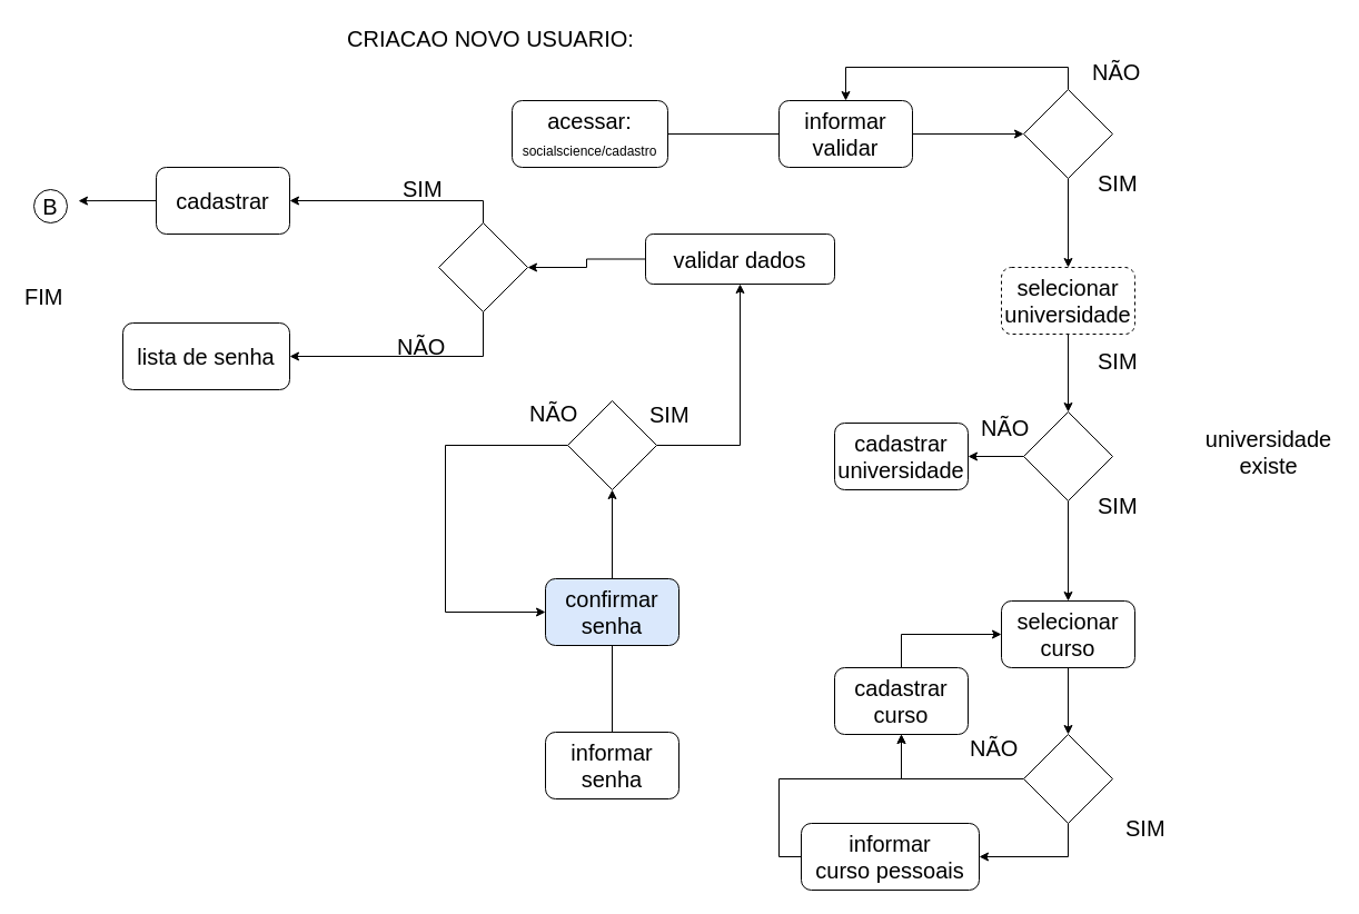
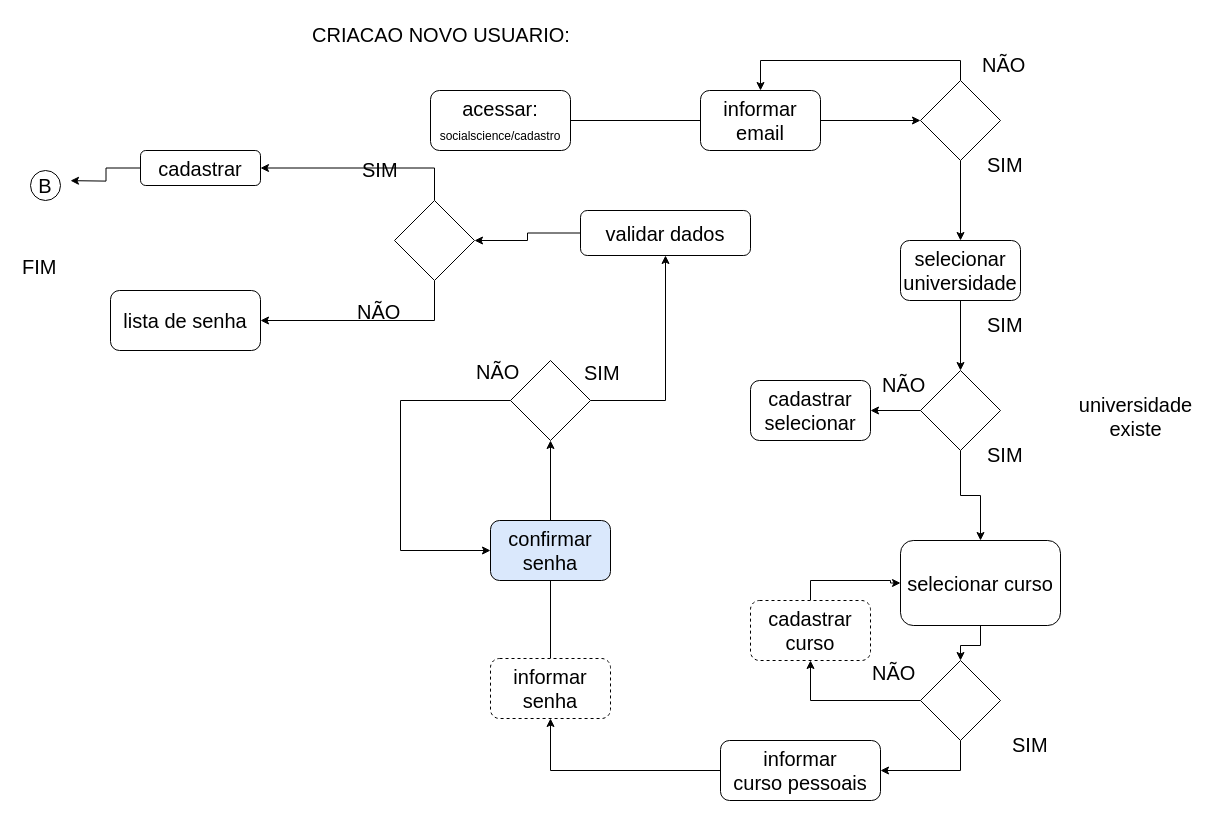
  <mxCell id="0" />
  <mxCell id="1" parent="0" />
  <mxCell id="2" value="CRIACAO NOVO USUARIO:" style="text;html=1;resizable=0;points=[];autosize=1;align=left;verticalAlign=top;spacingTop=-4;fontSize=20;" vertex="1" parent="1"><mxGeometry x="310" y="20" width="170" height="10" as="geometry" /></mxCell>
  <mxCell id="3" style="edgeStyle=orthogonalEdgeStyle;rounded=0;orthogonalLoop=1;jettySize=auto;html=1;entryX=0;entryY=0.5;entryDx=0;entryDy=0;fontSize=20;endArrow=none;" edge="1" parent="1" source="4" target="6"><mxGeometry relative="1" as="geometry" /></mxCell>
- <mxCell id="4" value="acessar:&lt;br&gt;&lt;font style=&quot;font-size: 12px&quot;&gt;socialscience/cadastro&lt;/font&gt;" style="rounded=1;whiteSpace=wrap;html=1;fontSize=20;" vertex="1" parent="1"><mxGeometry x="460" y="90" width="140" height="60" as="geometry" /></mxCell>
+ <mxCell id="4" value="acessar:&lt;br&gt;&lt;font style=&quot;font-size: 12px&quot;&gt;socialscience/cadastro&lt;/font&gt;" style="rounded=1;whiteSpace=wrap;html=1;fontSize=20;" vertex="1" parent="1"><mxGeometry x="430" y="90" width="140" height="60" as="geometry" /></mxCell>
  <mxCell id="5" style="edgeStyle=orthogonalEdgeStyle;rounded=0;orthogonalLoop=1;jettySize=auto;html=1;fontSize=20;" edge="1" parent="1" source="6" target="9"><mxGeometry relative="1" as="geometry" /></mxCell>
- <mxCell id="6" value="informar validar" style="rounded=1;whiteSpace=wrap;html=1;fontSize=20;" vertex="1" parent="1"><mxGeometry x="700" y="90" width="120" height="60" as="geometry" /></mxCell>
+ <mxCell id="6" value="informar email" style="rounded=1;whiteSpace=wrap;html=1;fontSize=20;" vertex="1" parent="1"><mxGeometry x="700" y="90" width="120" height="60" as="geometry" /></mxCell>
  <mxCell id="7" style="edgeStyle=orthogonalEdgeStyle;rounded=0;orthogonalLoop=1;jettySize=auto;html=1;exitX=0.5;exitY=0;exitDx=0;exitDy=0;entryX=0.5;entryY=0;entryDx=0;entryDy=0;fontSize=20;" edge="1" parent="1" source="9" target="6"><mxGeometry relative="1" as="geometry" /></mxCell>
  <mxCell id="8" style="edgeStyle=orthogonalEdgeStyle;rounded=0;orthogonalLoop=1;jettySize=auto;html=1;exitX=0.5;exitY=1;exitDx=0;exitDy=0;entryX=0.5;entryY=0;entryDx=0;entryDy=0;fontSize=20;" edge="1" parent="1" source="9" target="13"><mxGeometry relative="1" as="geometry" /></mxCell>
  <mxCell id="9" value="" style="rhombus;whiteSpace=wrap;html=1;fontSize=20;" vertex="1" parent="1"><mxGeometry x="920" y="80" width="80" height="80" as="geometry" /></mxCell>
  <mxCell id="10" value="SIM" style="text;html=1;resizable=0;points=[];autosize=1;align=left;verticalAlign=top;spacingTop=-4;fontSize=20;" vertex="1" parent="1"><mxGeometry x="985" y="150" width="50" height="20" as="geometry" /></mxCell>
  <mxCell id="11" value="NÃO" style="text;html=1;resizable=0;points=[];autosize=1;align=left;verticalAlign=top;spacingTop=-4;fontSize=20;" vertex="1" parent="1"><mxGeometry x="980" y="50" width="60" height="20" as="geometry" /></mxCell>
  <mxCell id="12" style="edgeStyle=orthogonalEdgeStyle;rounded=0;orthogonalLoop=1;jettySize=auto;html=1;exitX=0.5;exitY=1;exitDx=0;exitDy=0;entryX=0.5;entryY=0;entryDx=0;entryDy=0;fontSize=20;" edge="1" parent="1" source="13" target="16"><mxGeometry relative="1" as="geometry" /></mxCell>
- <mxCell id="13" value="selecionar universidade" style="rounded=1;whiteSpace=wrap;html=1;fontSize=20;dashed=1;" vertex="1" parent="1"><mxGeometry x="900" y="240" width="120" height="60" as="geometry" /></mxCell>
+ <mxCell id="13" value="selecionar universidade" style="rounded=1;whiteSpace=wrap;html=1;fontSize=20;" vertex="1" parent="1"><mxGeometry x="900" y="240" width="120" height="60" as="geometry" /></mxCell>
  <mxCell id="14" style="edgeStyle=orthogonalEdgeStyle;rounded=0;orthogonalLoop=1;jettySize=auto;html=1;exitX=0;exitY=0.5;exitDx=0;exitDy=0;entryX=1;entryY=0.5;entryDx=0;entryDy=0;fontSize=20;" edge="1" parent="1" source="16" target="18"><mxGeometry relative="1" as="geometry" /></mxCell>
  <mxCell id="15" style="edgeStyle=orthogonalEdgeStyle;rounded=0;orthogonalLoop=1;jettySize=auto;html=1;exitX=0.5;exitY=1;exitDx=0;exitDy=0;entryX=0.5;entryY=0;entryDx=0;entryDy=0;fontSize=20;" edge="1" parent="1" source="16" target="21"><mxGeometry relative="1" as="geometry" /></mxCell>
  <mxCell id="16" value="" style="rhombus;whiteSpace=wrap;html=1;fontSize=20;" vertex="1" parent="1"><mxGeometry x="920" y="370" width="80" height="80" as="geometry" /></mxCell>
- <mxCell id="17" value="universidade&lt;br&gt;existe" style="text;html=1;resizable=0;points=[];autosize=1;align=center;verticalAlign=top;spacingTop=-4;fontSize=20;" vertex="1" parent="1"><mxGeometry x="1075" y="380" width="130" height="50" as="geometry" /></mxCell>
- <mxCell id="18" value="cadastrar&lt;br&gt;universidade" style="rounded=1;whiteSpace=wrap;html=1;fontSize=20;align=center;" vertex="1" parent="1"><mxGeometry x="750" y="380" width="120" height="60" as="geometry" /></mxCell>
+ <mxCell id="17" value="universidade&lt;br&gt;existe" style="text;html=1;resizable=0;points=[];autosize=1;align=center;verticalAlign=top;spacingTop=-4;fontSize=20;" vertex="1" parent="1"><mxGeometry x="1070" y="390" width="130" height="50" as="geometry" /></mxCell>
+ <mxCell id="18" value="cadastrar&lt;br&gt;selecionar" style="rounded=1;whiteSpace=wrap;html=1;fontSize=20;align=center;" vertex="1" parent="1"><mxGeometry x="750" y="380" width="120" height="60" as="geometry" /></mxCell>
  <mxCell id="19" value="NÃO" style="text;html=1;resizable=0;points=[];autosize=1;align=left;verticalAlign=top;spacingTop=-4;fontSize=20;" vertex="1" parent="1"><mxGeometry x="880" y="370" width="60" height="20" as="geometry" /></mxCell>
  <mxCell id="20" style="edgeStyle=orthogonalEdgeStyle;rounded=0;orthogonalLoop=1;jettySize=auto;html=1;exitX=0.5;exitY=1;exitDx=0;exitDy=0;entryX=0.5;entryY=0;entryDx=0;entryDy=0;fontSize=20;" edge="1" parent="1" source="21" target="24"><mxGeometry relative="1" as="geometry" /></mxCell>
- <mxCell id="21" value="selecionar curso" style="rounded=1;whiteSpace=wrap;html=1;fontSize=20;align=center;" vertex="1" parent="1"><mxGeometry x="900" y="540" width="120" height="60" as="geometry" /></mxCell>
+ <mxCell id="21" value="selecionar curso" style="rounded=1;whiteSpace=wrap;html=1;fontSize=20;align=center;" vertex="1" parent="1"><mxGeometry x="900" y="540" width="160" height="85" as="geometry" /></mxCell>
  <mxCell id="22" style="edgeStyle=orthogonalEdgeStyle;rounded=0;orthogonalLoop=1;jettySize=auto;html=1;exitX=0;exitY=0.5;exitDx=0;exitDy=0;entryX=0.5;entryY=1;entryDx=0;entryDy=0;fontSize=20;" edge="1" parent="1" source="24" target="27"><mxGeometry relative="1" as="geometry" /></mxCell>
  <mxCell id="23" style="edgeStyle=orthogonalEdgeStyle;rounded=0;orthogonalLoop=1;jettySize=auto;html=1;exitX=0.5;exitY=1;exitDx=0;exitDy=0;entryX=1;entryY=0.5;entryDx=0;entryDy=0;fontSize=20;" edge="1" parent="1" source="24" target="32"><mxGeometry relative="1" as="geometry" /></mxCell>
  <mxCell id="24" value="" style="rhombus;whiteSpace=wrap;html=1;fontSize=20;align=center;" vertex="1" parent="1"><mxGeometry x="920" y="660" width="80" height="80" as="geometry" /></mxCell>
  <mxCell id="25" value="NÃO" style="text;html=1;resizable=0;points=[];autosize=1;align=left;verticalAlign=top;spacingTop=-4;fontSize=20;" vertex="1" parent="1"><mxGeometry x="870" y="658" width="60" height="20" as="geometry" /></mxCell>
  <mxCell id="26" style="edgeStyle=orthogonalEdgeStyle;rounded=0;orthogonalLoop=1;jettySize=auto;html=1;exitX=0.5;exitY=0;exitDx=0;exitDy=0;entryX=0;entryY=0.5;entryDx=0;entryDy=0;fontSize=20;" edge="1" parent="1" source="27" target="21"><mxGeometry relative="1" as="geometry" /></mxCell>
- <mxCell id="27" value="cadastrar&lt;br&gt;curso" style="rounded=1;whiteSpace=wrap;html=1;fontSize=20;align=center;" vertex="1" parent="1"><mxGeometry x="750" y="600" width="120" height="60" as="geometry" /></mxCell>
+ <mxCell id="27" value="cadastrar&lt;br&gt;curso" style="rounded=1;whiteSpace=wrap;html=1;fontSize=20;align=center;dashed=1;" vertex="1" parent="1"><mxGeometry x="750" y="600" width="120" height="60" as="geometry" /></mxCell>
  <mxCell id="28" value="SIM" style="text;html=1;resizable=0;points=[];autosize=1;align=left;verticalAlign=top;spacingTop=-4;fontSize=20;" vertex="1" parent="1"><mxGeometry x="985" y="440" width="50" height="20" as="geometry" /></mxCell>
  <mxCell id="29" value="SIM" style="text;html=1;resizable=0;points=[];autosize=1;align=left;verticalAlign=top;spacingTop=-4;fontSize=20;" vertex="1" parent="1"><mxGeometry x="985" y="310" width="50" height="20" as="geometry" /></mxCell>
  <mxCell id="30" value="SIM" style="text;html=1;resizable=0;points=[];autosize=1;align=left;verticalAlign=top;spacingTop=-4;fontSize=20;" vertex="1" parent="1"><mxGeometry x="1010" y="730" width="50" height="20" as="geometry" /></mxCell>
- <mxCell id="31" style="edgeStyle=orthogonalEdgeStyle;rounded=0;orthogonalLoop=1;jettySize=auto;html=1;exitX=0;exitY=0.5;exitDx=0;exitDy=0;fontSize=20;" edge="1" parent="1" source="32" target="27"><mxGeometry relative="1" as="geometry" /></mxCell>
+ <mxCell id="31" style="edgeStyle=orthogonalEdgeStyle;rounded=0;orthogonalLoop=1;jettySize=auto;html=1;exitX=0;exitY=0.5;exitDx=0;exitDy=0;entryX=0.5;entryY=1;entryDx=0;entryDy=0;fontSize=20;" edge="1" parent="1" source="32" target="34"><mxGeometry relative="1" as="geometry" /></mxCell>
  <mxCell id="32" value="informar&lt;br&gt;curso pessoais" style="rounded=1;whiteSpace=wrap;html=1;fontSize=20;align=center;" vertex="1" parent="1"><mxGeometry x="720" y="740" width="160" height="60" as="geometry" /></mxCell>
  <mxCell id="33" style="edgeStyle=orthogonalEdgeStyle;rounded=0;orthogonalLoop=1;jettySize=auto;html=1;entryX=0.5;entryY=1;entryDx=0;entryDy=0;fontSize=20;endArrow=none;" edge="1" parent="1" source="34" target="36"><mxGeometry relative="1" as="geometry" /></mxCell>
- <mxCell id="34" value="informar senha" style="rounded=1;whiteSpace=wrap;html=1;fontSize=20;align=center;" vertex="1" parent="1"><mxGeometry x="490" y="658" width="120" height="60" as="geometry" /></mxCell>
+ <mxCell id="34" value="informar senha" style="rounded=1;whiteSpace=wrap;html=1;fontSize=20;align=center;dashed=1;" vertex="1" parent="1"><mxGeometry x="490" y="658" width="120" height="60" as="geometry" /></mxCell>
  <mxCell id="35" style="edgeStyle=orthogonalEdgeStyle;rounded=0;orthogonalLoop=1;jettySize=auto;html=1;exitX=0.5;exitY=0;exitDx=0;exitDy=0;entryX=0.5;entryY=1;entryDx=0;entryDy=0;fontSize=20;" edge="1" parent="1" source="36" target="39"><mxGeometry relative="1" as="geometry" /></mxCell>
  <mxCell id="36" value="confirmar senha" style="rounded=1;whiteSpace=wrap;html=1;fontSize=20;align=center;fillColor=#dae8fc;" vertex="1" parent="1"><mxGeometry x="490" y="520" width="120" height="60" as="geometry" /></mxCell>
  <mxCell id="37" style="edgeStyle=orthogonalEdgeStyle;rounded=0;orthogonalLoop=1;jettySize=auto;html=1;entryX=0;entryY=0.5;entryDx=0;entryDy=0;fontSize=20;" edge="1" parent="1" source="39" target="36"><mxGeometry relative="1" as="geometry"><Array as="points"><mxPoint x="400" y="400" /><mxPoint x="400" y="550" /></Array></mxGeometry></mxCell>
  <mxCell id="38" style="edgeStyle=orthogonalEdgeStyle;rounded=0;orthogonalLoop=1;jettySize=auto;html=1;exitX=1;exitY=0.5;exitDx=0;exitDy=0;entryX=0.5;entryY=1;entryDx=0;entryDy=0;fontSize=20;" edge="1" parent="1" source="39" target="42"><mxGeometry relative="1" as="geometry" /></mxCell>
  <mxCell id="39" value="" style="rhombus;whiteSpace=wrap;html=1;fontSize=20;align=center;" vertex="1" parent="1"><mxGeometry x="510" y="360" width="80" height="80" as="geometry" /></mxCell>
  <mxCell id="40" value="NÃO" style="text;html=1;resizable=0;points=[];autosize=1;align=left;verticalAlign=top;spacingTop=-4;fontSize=20;" vertex="1" parent="1"><mxGeometry x="474" y="357" width="60" height="20" as="geometry" /></mxCell>
  <mxCell id="41" style="edgeStyle=orthogonalEdgeStyle;rounded=0;orthogonalLoop=1;jettySize=auto;html=1;exitX=0;exitY=0.5;exitDx=0;exitDy=0;entryX=1;entryY=0.5;entryDx=0;entryDy=0;fontSize=20;" edge="1" parent="1" source="42" target="46"><mxGeometry relative="1" as="geometry" /></mxCell>
  <mxCell id="42" value="validar dados" style="rounded=1;whiteSpace=wrap;html=1;fontSize=20;align=center;" vertex="1" parent="1"><mxGeometry x="580" y="210" width="170" height="45" as="geometry" /></mxCell>
  <mxCell id="43" value="SIM" style="text;html=1;resizable=0;points=[];autosize=1;align=left;verticalAlign=top;spacingTop=-4;fontSize=20;" vertex="1" parent="1"><mxGeometry x="582" y="358" width="50" height="20" as="geometry" /></mxCell>
  <mxCell id="44" style="edgeStyle=orthogonalEdgeStyle;rounded=0;orthogonalLoop=1;jettySize=auto;html=1;exitX=0.5;exitY=0;exitDx=0;exitDy=0;entryX=1;entryY=0.5;entryDx=0;entryDy=0;fontSize=20;" edge="1" parent="1" source="46" target="48"><mxGeometry relative="1" as="geometry" /></mxCell>
  <mxCell id="45" style="edgeStyle=orthogonalEdgeStyle;rounded=0;orthogonalLoop=1;jettySize=auto;html=1;exitX=0.5;exitY=1;exitDx=0;exitDy=0;entryX=1;entryY=0.5;entryDx=0;entryDy=0;fontSize=20;" edge="1" parent="1" source="46" target="50"><mxGeometry relative="1" as="geometry" /></mxCell>
  <mxCell id="46" value="" style="rhombus;whiteSpace=wrap;html=1;fontSize=20;align=center;" vertex="1" parent="1"><mxGeometry x="394" y="200" width="80" height="80" as="geometry" /></mxCell>
  <mxCell id="47" style="edgeStyle=orthogonalEdgeStyle;rounded=0;orthogonalLoop=1;jettySize=auto;html=1;exitX=0;exitY=0.5;exitDx=0;exitDy=0;fontSize=20;" edge="1" parent="1" source="48"><mxGeometry relative="1" as="geometry"><mxPoint x="70" y="180.143" as="targetPoint" /></mxGeometry></mxCell>
- <mxCell id="48" value="cadastrar" style="rounded=1;whiteSpace=wrap;html=1;fontSize=20;align=center;" vertex="1" parent="1"><mxGeometry x="140" y="150" width="120" height="60" as="geometry" /></mxCell>
+ <mxCell id="48" value="cadastrar" style="rounded=1;whiteSpace=wrap;html=1;fontSize=20;align=center;" vertex="1" parent="1"><mxGeometry x="140" y="150" width="120" height="35" as="geometry" /></mxCell>
  <mxCell id="49" value="SIM" style="text;html=1;resizable=0;points=[];autosize=1;align=left;verticalAlign=top;spacingTop=-4;fontSize=20;" vertex="1" parent="1"><mxGeometry x="360" y="155" width="50" height="20" as="geometry" /></mxCell>
  <mxCell id="50" value="lista de senha" style="rounded=1;whiteSpace=wrap;html=1;fontSize=20;align=center;" vertex="1" parent="1"><mxGeometry x="110" y="290" width="150" height="60" as="geometry" /></mxCell>
  <mxCell id="51" value="B" style="ellipse;whiteSpace=wrap;html=1;fontSize=20;align=center;" vertex="1" parent="1"><mxGeometry x="30" y="170" width="30" height="30" as="geometry" /></mxCell>
  <mxCell id="52" value="FIM" style="text;html=1;resizable=0;points=[];autosize=1;align=left;verticalAlign=top;spacingTop=-4;fontSize=20;" vertex="1" parent="1"><mxGeometry x="20" y="252" width="50" height="20" as="geometry" /></mxCell>
  <mxCell id="53" value="NÃO" style="text;html=1;resizable=0;points=[];autosize=1;align=left;verticalAlign=top;spacingTop=-4;fontSize=20;" vertex="1" parent="1"><mxGeometry x="355" y="297" width="60" height="20" as="geometry" /></mxCell>
